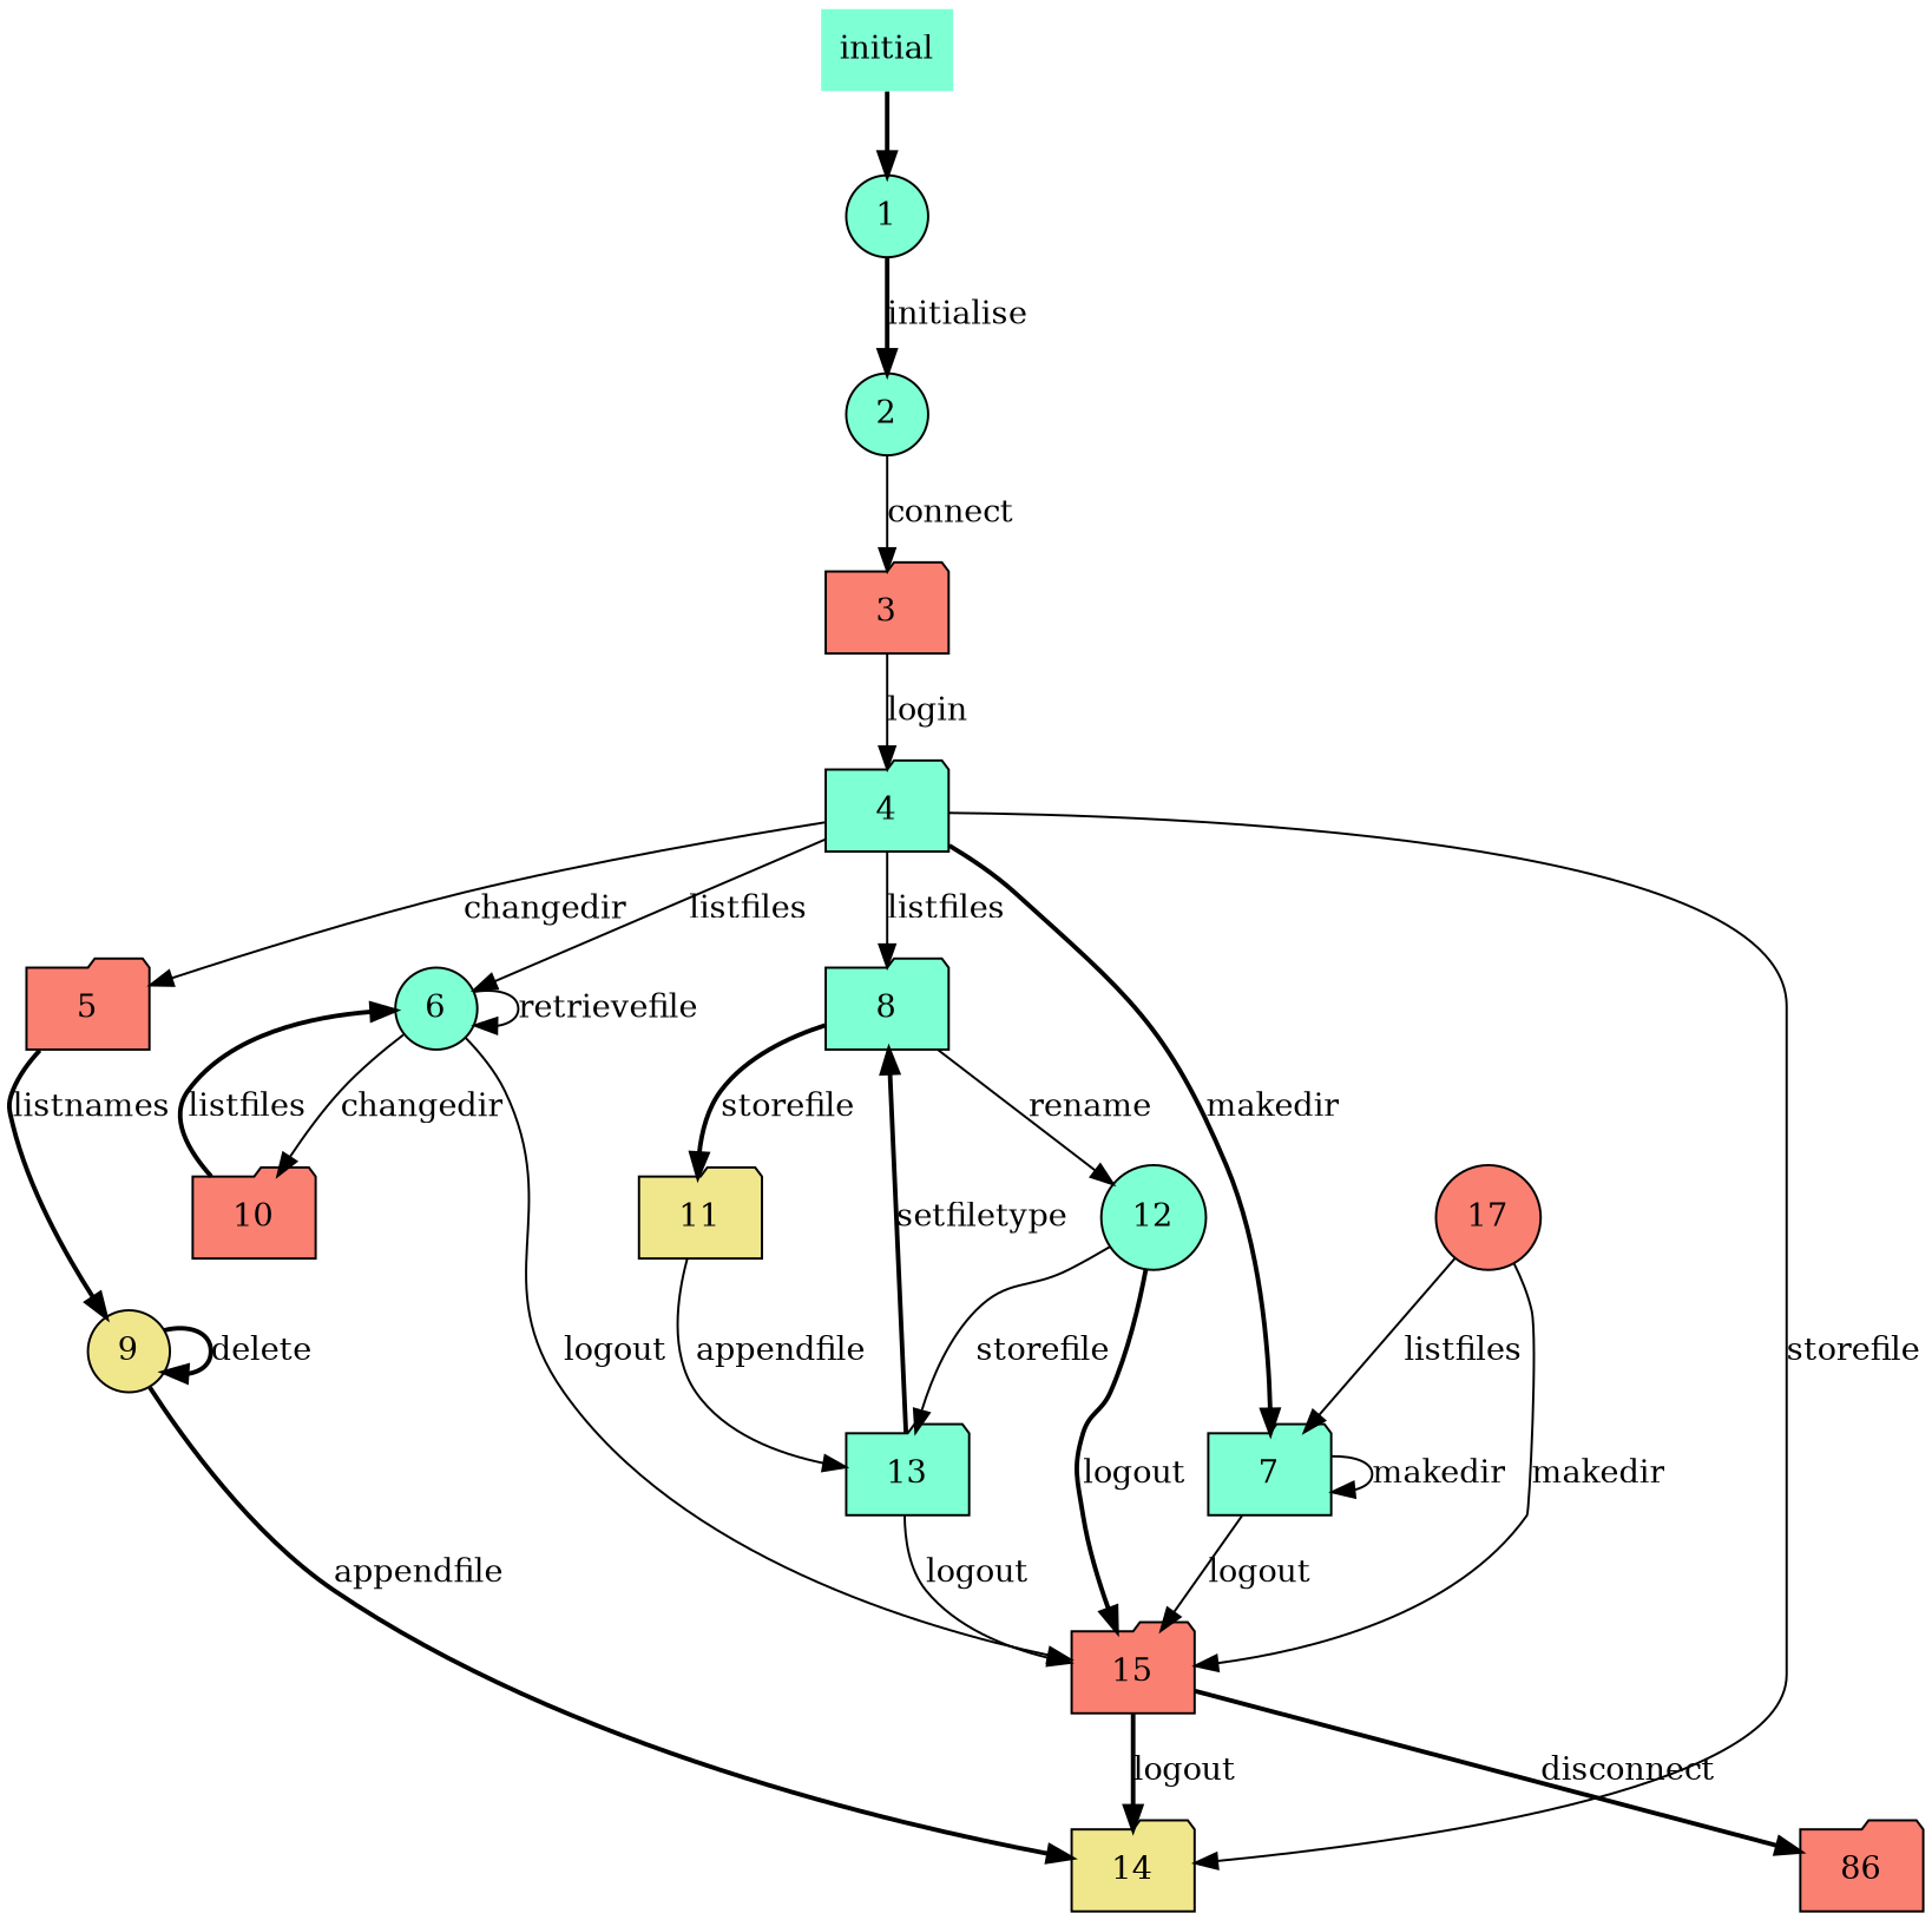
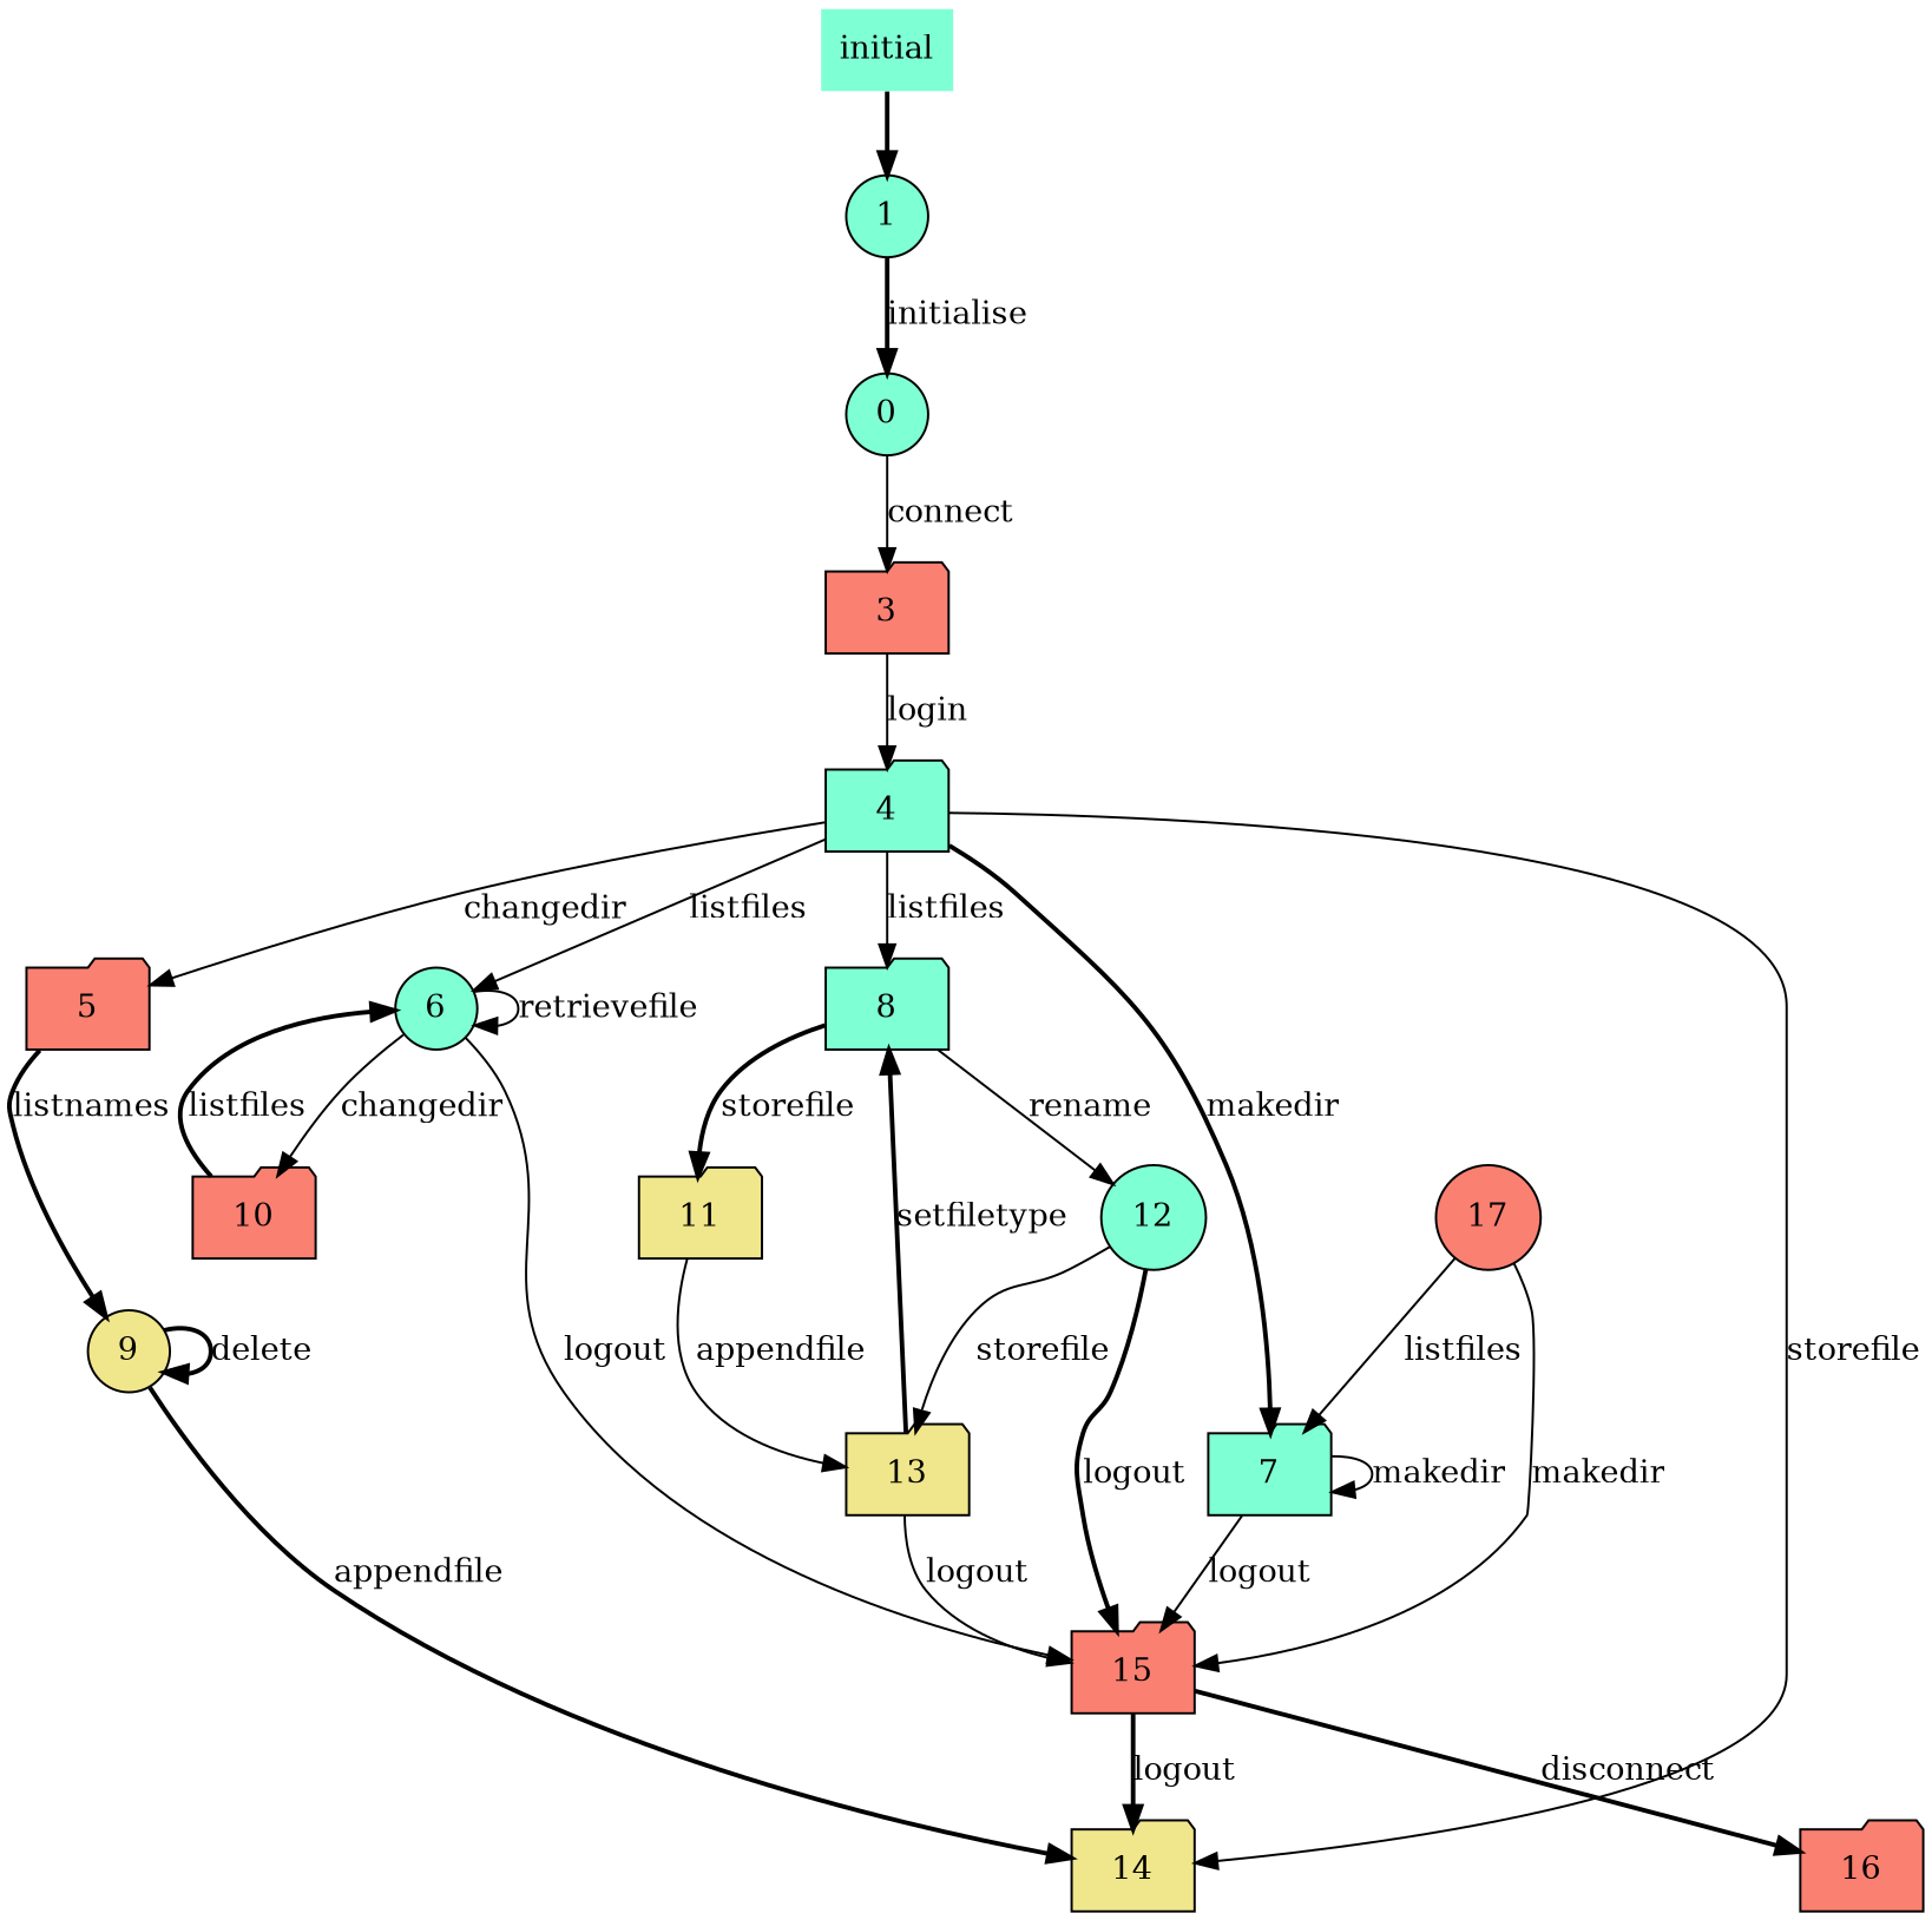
  digraph {
    node [fillcolor=aquamarine shape=folder style=filled]
    edge [style=solid]
    initial [shape=plaintext]
    1 [shape=circle]
-   2 [shape=circle]
+   2 [shape=circle label=0]
    3 [fillcolor=salmon]
    4
    5 [fillcolor=salmon]
    6 [shape=circle]
    7
    8
    14 [fillcolor=khaki]
    9 [fillcolor=khaki shape=circle]
    10 [fillcolor=salmon]
    15 [fillcolor=salmon]
    11 [fillcolor=khaki]
    12 [shape=circle]
-   16 [fillcolor=salmon label=86]
+   16 [fillcolor=salmon]
    17 [fillcolor=salmon shape=circle]
-   13
+   13 [fillcolor=khaki]
    initial -> 1 [style=bold]
    1 -> 2 [label=initialise style=bold]
    2 -> 3 [label=connect]
    3 -> 4 [label=login]
    4 -> 5 [label=changedir]
    4 -> 6 [label=listfiles]
    4 -> 7 [label=makedir style=bold]
    4 -> 8 [label=listfiles]
    4 -> 14 [label=storefile]
    5 -> 9 [label=listnames style=bold]
    6 -> 6 [label=retrievefile]
    6 -> 10 [label=changedir]
    6 -> 15 [label=logout]
    7 -> 7 [label=makedir]
    7 -> 15 [label=logout]
    8 -> 11 [label=storefile style=bold]
    8 -> 12 [label=rename]
    9 -> 14 [label=appendfile style=bold]
    9 -> 9 [label=delete style=bold]
    10 -> 6 [label=listfiles style=bold]
    15 -> 14 [label=logout style=bold]
    15 -> 16 [label=disconnect style=bold]
    11 -> 13 [label=appendfile]
    12 -> 15 [label=logout style=bold]
    12 -> 13 [label=storefile]
    17 -> 7 [label=listfiles]
    17 -> 15 [label=makedir]
    13 -> 8 [label=setfiletype style=bold]
    13 -> 15 [label=logout]
  }
